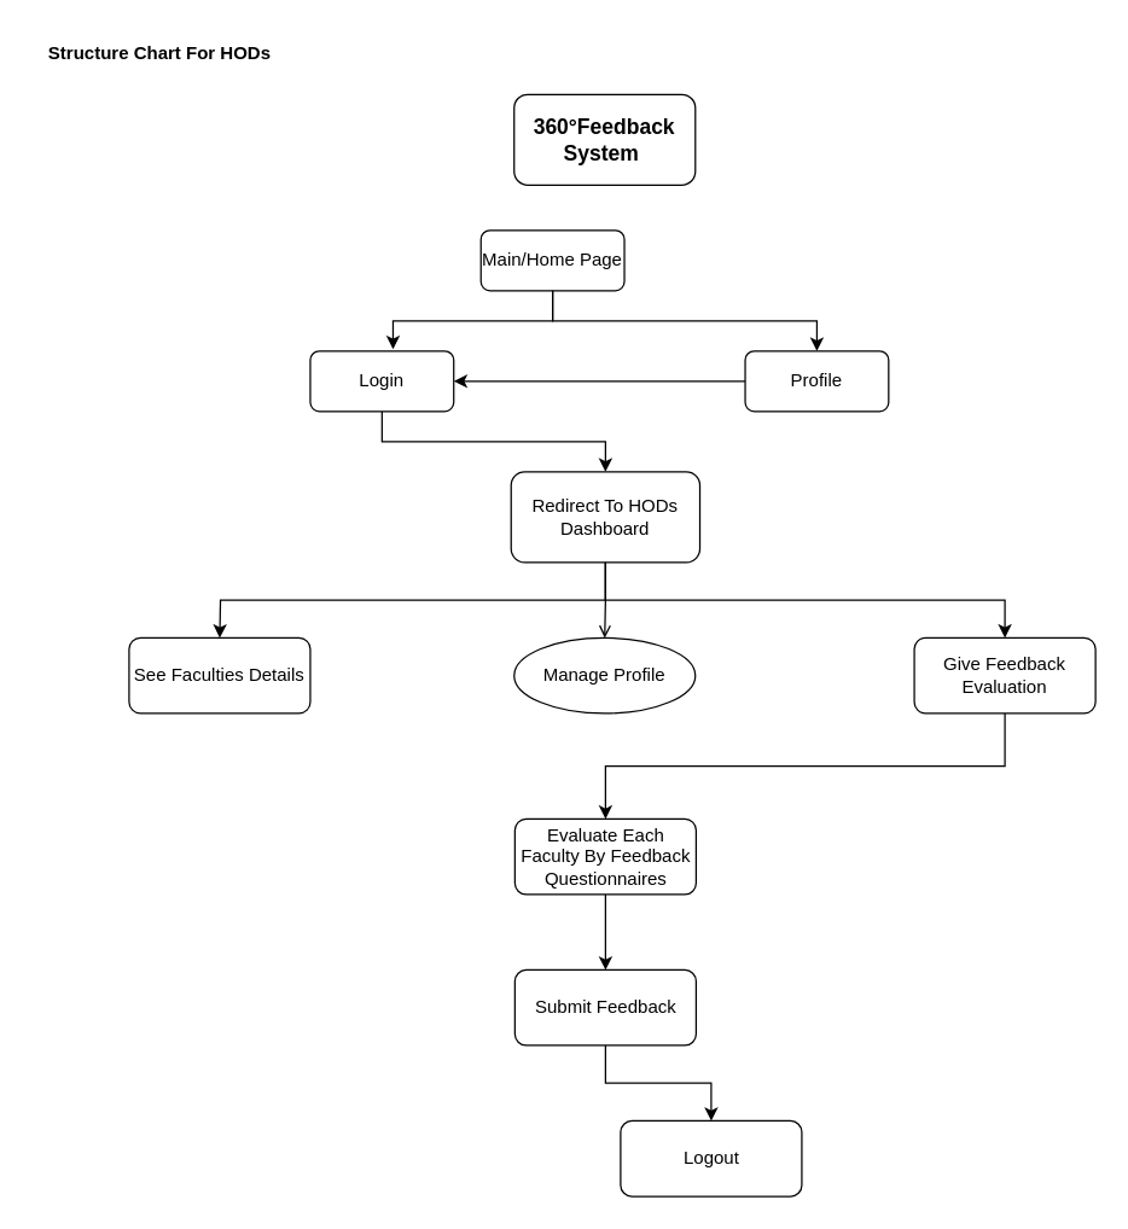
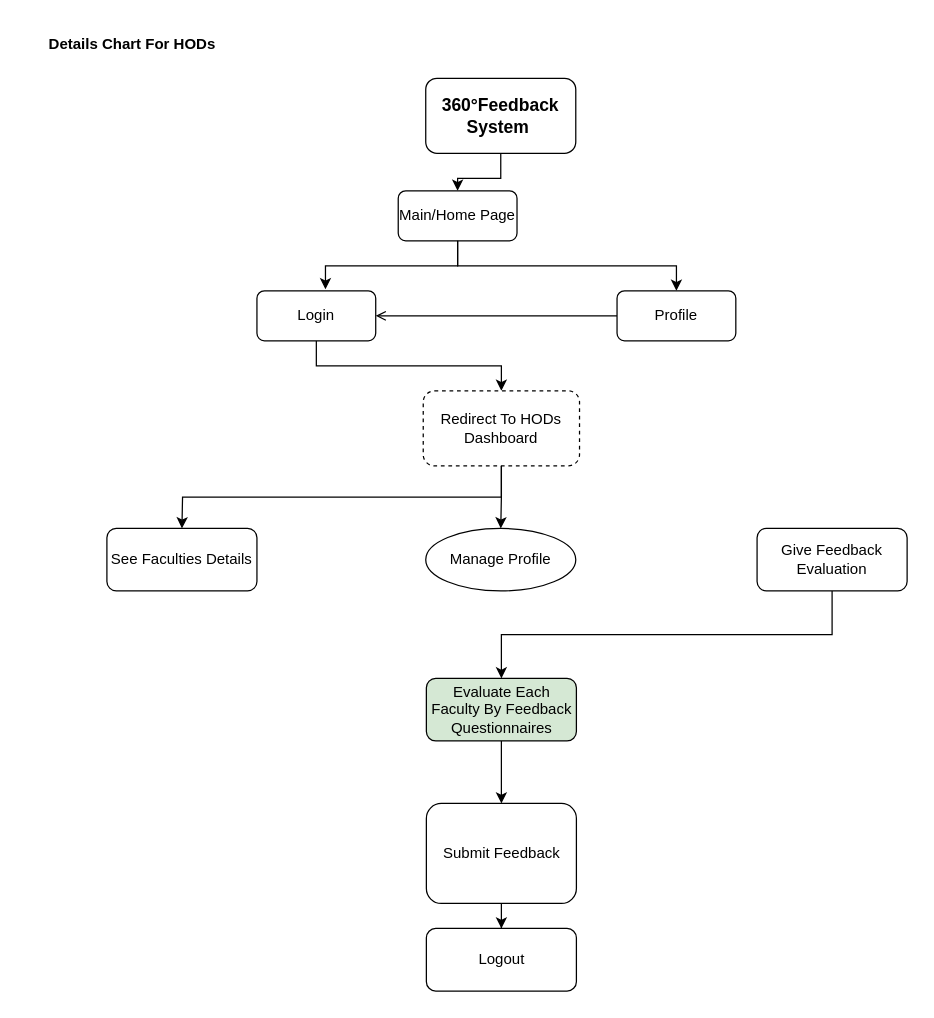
  <mxCell id="0" />
  <mxCell id="1" parent="0" />
+ <mxCell id="2" value="" style="edgeStyle=orthogonalEdgeStyle;rounded=0;orthogonalLoop=1;jettySize=auto;html=1;" edge="1" parent="1" source="3" target="5"><mxGeometry relative="1" as="geometry" /></mxCell>
  <mxCell id="3" value="&lt;font style=&quot;font-size: 14px;&quot;&gt;&lt;b&gt;&lt;font style=&quot;&quot;&gt;360&lt;/font&gt;°Feedback System&amp;nbsp;&lt;/b&gt;&lt;/font&gt;" style="rounded=1;whiteSpace=wrap;html=1;" vertex="1" parent="1"><mxGeometry x="340" y="62" width="120" height="60" as="geometry" /></mxCell>
  <mxCell id="4" style="edgeStyle=orthogonalEdgeStyle;rounded=0;orthogonalLoop=1;jettySize=auto;html=1;exitX=0.5;exitY=1;exitDx=0;exitDy=0;entryX=0.5;entryY=0;entryDx=0;entryDy=0;" edge="1" parent="1" source="5" target="13"><mxGeometry relative="1" as="geometry" /></mxCell>
  <mxCell id="5" value="Main/Home Page" style="rounded=1;whiteSpace=wrap;html=1;" vertex="1" parent="1"><mxGeometry x="318" y="152" width="95" height="40" as="geometry" /></mxCell>
  <mxCell id="6" style="edgeStyle=orthogonalEdgeStyle;rounded=0;orthogonalLoop=1;jettySize=auto;html=1;exitX=0.5;exitY=1;exitDx=0;exitDy=0;entryX=0.5;entryY=0;entryDx=0;entryDy=0;" edge="1" parent="1" source="7" target="11"><mxGeometry relative="1" as="geometry" /></mxCell>
  <mxCell id="7" value="Login" style="rounded=1;whiteSpace=wrap;html=1;" vertex="1" parent="1"><mxGeometry x="205" y="232" width="95" height="40" as="geometry" /></mxCell>
  <mxCell id="8" style="edgeStyle=orthogonalEdgeStyle;rounded=0;orthogonalLoop=1;jettySize=auto;html=1;exitX=0.5;exitY=1;exitDx=0;exitDy=0;entryX=0.5;entryY=0;entryDx=0;entryDy=0;" edge="1" parent="1" source="11"><mxGeometry relative="1" as="geometry"><mxPoint x="145" y="422" as="targetPoint" /></mxGeometry></mxCell>
- <mxCell id="9" style="edgeStyle=orthogonalEdgeStyle;rounded=0;orthogonalLoop=1;jettySize=auto;html=1;exitX=0.5;exitY=1;exitDx=0;exitDy=0;entryX=0.5;entryY=0;entryDx=0;entryDy=0;endArrow=open;" edge="1" parent="1" source="11" target="18"><mxGeometry relative="1" as="geometry" /></mxCell>
- <mxCell id="10" style="edgeStyle=orthogonalEdgeStyle;rounded=0;orthogonalLoop=1;jettySize=auto;html=1;exitX=0.5;exitY=1;exitDx=0;exitDy=0;entryX=0.5;entryY=0;entryDx=0;entryDy=0;" edge="1" parent="1" source="11" target="20"><mxGeometry relative="1" as="geometry" /></mxCell>
- <mxCell id="11" value="Redirect To HODs&lt;div&gt;Dashboard&lt;/div&gt;" style="rounded=1;whiteSpace=wrap;html=1;" vertex="1" parent="1"><mxGeometry x="338" y="312" width="125" height="60" as="geometry" /></mxCell>
- <mxCell id="12" style="edgeStyle=orthogonalEdgeStyle;rounded=0;orthogonalLoop=1;jettySize=auto;html=1;exitX=0;exitY=0.5;exitDx=0;exitDy=0;" edge="1" parent="1" source="13" target="7"><mxGeometry relative="1" as="geometry" /></mxCell>
+ <mxCell id="9" style="edgeStyle=orthogonalEdgeStyle;rounded=0;orthogonalLoop=1;jettySize=auto;html=1;exitX=0.5;exitY=1;exitDx=0;exitDy=0;entryX=0.5;entryY=0;entryDx=0;entryDy=0;" edge="1" parent="1" source="11" target="18"><mxGeometry relative="1" as="geometry" /></mxCell>
+ <mxCell id="11" value="Redirect To HODs&lt;div&gt;Dashboard&lt;/div&gt;" style="rounded=1;whiteSpace=wrap;html=1;dashed=1;" vertex="1" parent="1"><mxGeometry x="338" y="312" width="125" height="60" as="geometry" /></mxCell>
+ <mxCell id="12" style="edgeStyle=orthogonalEdgeStyle;rounded=0;orthogonalLoop=1;jettySize=auto;html=1;exitX=0;exitY=0.5;exitDx=0;exitDy=0;endArrow=open;" edge="1" parent="1" source="13" target="7"><mxGeometry relative="1" as="geometry" /></mxCell>
  <mxCell id="13" value="Profile" style="rounded=1;whiteSpace=wrap;html=1;" vertex="1" parent="1"><mxGeometry x="493" y="232" width="95" height="40" as="geometry" /></mxCell>
  <mxCell id="14" style="edgeStyle=orthogonalEdgeStyle;rounded=0;orthogonalLoop=1;jettySize=auto;html=1;exitX=0.5;exitY=1;exitDx=0;exitDy=0;entryX=0.577;entryY=-0.029;entryDx=0;entryDy=0;entryPerimeter=0;" edge="1" parent="1" source="5" target="7"><mxGeometry relative="1" as="geometry" /></mxCell>
  <mxCell id="15" style="edgeStyle=orthogonalEdgeStyle;rounded=0;orthogonalLoop=1;jettySize=auto;html=1;exitX=0.5;exitY=1;exitDx=0;exitDy=0;" edge="1" parent="1" source="13" target="13"><mxGeometry relative="1" as="geometry" /></mxCell>
- <mxCell id="16" value="&lt;b&gt;Structure Chart For HODs&lt;/b&gt;" style="text;html=1;align=center;verticalAlign=middle;resizable=0;points=[];autosize=1;strokeColor=none;fillColor=none;" vertex="1" parent="1"><mxGeometry x="20" y="20" width="170" height="30" as="geometry" /></mxCell>
+ <mxCell id="16" value="&lt;b&gt;Details Chart For HODs&lt;/b&gt;" style="text;html=1;align=center;verticalAlign=middle;resizable=0;points=[];autosize=1;strokeColor=none;fillColor=none;" vertex="1" parent="1"><mxGeometry x="20" y="20" width="170" height="30" as="geometry" /></mxCell>
  <mxCell id="17" value="See Faculties Details" style="rounded=1;whiteSpace=wrap;html=1;" vertex="1" parent="1"><mxGeometry x="85" y="422" width="120" height="50" as="geometry" /></mxCell>
  <mxCell id="18" value="Manage Profile" style="ellipse;whiteSpace=wrap;html=1;" vertex="1" parent="1"><mxGeometry x="340" y="422" width="120" height="50" as="geometry" /></mxCell>
  <mxCell id="19" style="edgeStyle=orthogonalEdgeStyle;rounded=0;orthogonalLoop=1;jettySize=auto;html=1;exitX=0.5;exitY=1;exitDx=0;exitDy=0;" edge="1" parent="1" source="20" target="22"><mxGeometry relative="1" as="geometry" /></mxCell>
  <mxCell id="20" value="Give Feedback Evaluation" style="rounded=1;whiteSpace=wrap;html=1;" vertex="1" parent="1"><mxGeometry x="605" y="422" width="120" height="50" as="geometry" /></mxCell>
  <mxCell id="21" value="" style="edgeStyle=orthogonalEdgeStyle;rounded=0;orthogonalLoop=1;jettySize=auto;html=1;" edge="1" parent="1" source="22" target="24"><mxGeometry relative="1" as="geometry" /></mxCell>
- <mxCell id="22" value="Evaluate Each Faculty By Feedback Questionnaires" style="rounded=1;whiteSpace=wrap;html=1;" vertex="1" parent="1"><mxGeometry x="340.5" y="542" width="120" height="50" as="geometry" /></mxCell>
+ <mxCell id="22" value="Evaluate Each Faculty By Feedback Questionnaires" style="rounded=1;whiteSpace=wrap;html=1;fillColor=#d5e8d4;" vertex="1" parent="1"><mxGeometry x="340.5" y="542" width="120" height="50" as="geometry" /></mxCell>
  <mxCell id="23" value="" style="edgeStyle=orthogonalEdgeStyle;rounded=0;orthogonalLoop=1;jettySize=auto;html=1;" edge="1" parent="1" source="24" target="25"><mxGeometry relative="1" as="geometry" /></mxCell>
- <mxCell id="24" value="Submit Feedback" style="rounded=1;whiteSpace=wrap;html=1;" vertex="1" parent="1"><mxGeometry x="340.5" y="642" width="120" height="50" as="geometry" /></mxCell>
- <mxCell id="25" value="Logout" style="rounded=1;whiteSpace=wrap;html=1;" vertex="1" parent="1"><mxGeometry x="410.5" y="742" width="120" height="50" as="geometry" /></mxCell>
+ <mxCell id="24" value="Submit Feedback" style="rounded=1;whiteSpace=wrap;html=1;" vertex="1" parent="1"><mxGeometry x="340.5" y="642" width="120" height="80" as="geometry" /></mxCell>
+ <mxCell id="25" value="Logout" style="rounded=1;whiteSpace=wrap;html=1;" vertex="1" parent="1"><mxGeometry x="340.5" y="742" width="120" height="50" as="geometry" /></mxCell>
